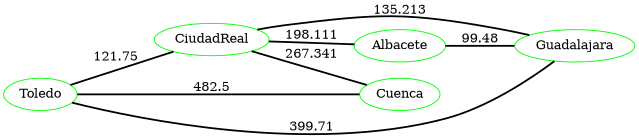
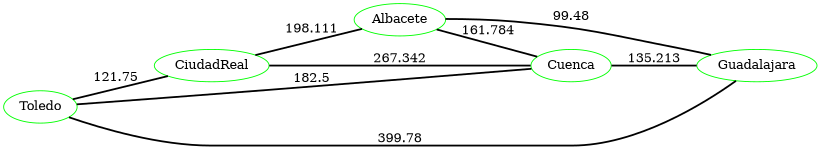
  strict graph {
    rankdir=LR
    node [color=green]
    edge [style=bold]
    n1 [label=Toledo]
    n2 [label=CiudadReal]
    n3 [label=Cuenca]
    n4 [label=Guadalajara]
    n5 [label=Albacete]
    n1 -- n2 [label=121.75]
-   n1 -- n3 [label=482.5]
-   n1 -- n4 [label=399.71]
-   n2 -- n3 [label=267.341]
+   n1 -- n3 [label=182.5]
+   n1 -- n4 [label=399.78]
+   n2 -- n3 [label=267.342]
    n2 -- n5 [label=198.111]
-   n2 -- n4 [label=135.213]
+   n3 -- n4 [label=135.213]
+   n5 -- n3 [label=161.784]
    n5 -- n4 [label=99.48]
  }
